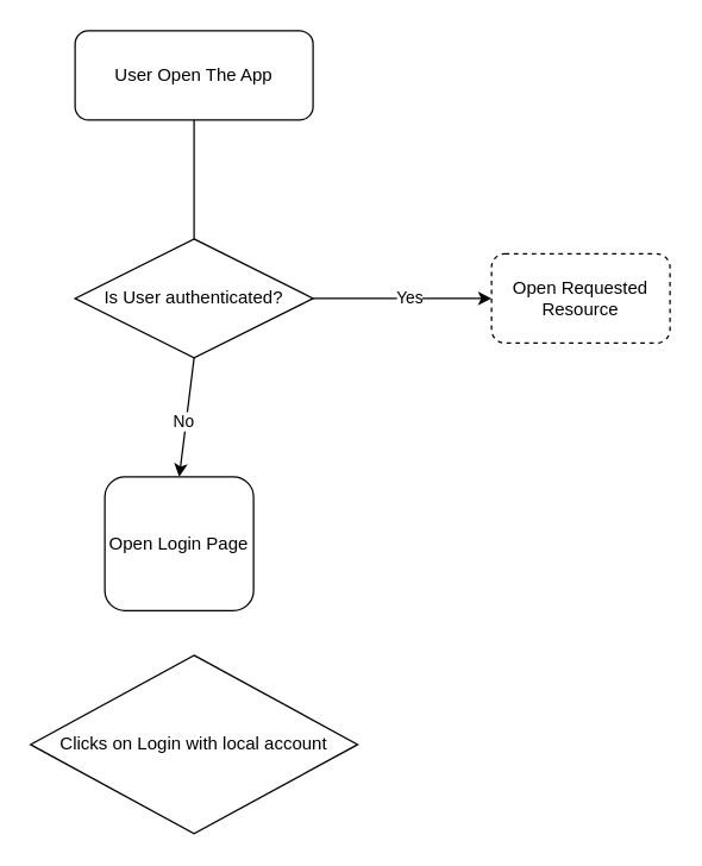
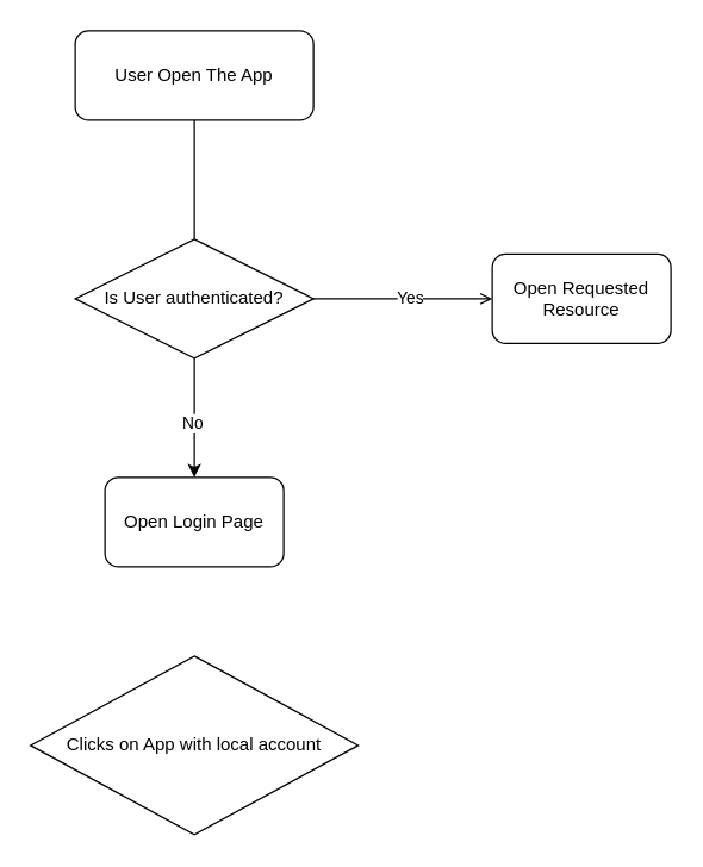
  <mxCell id="0" />
  <mxCell id="1" parent="0" />
  <mxCell id="2" value="User Open The App" style="rounded=1;whiteSpace=wrap;html=1;" vertex="1" parent="1"><mxGeometry x="50" y="20" width="160" height="60" as="geometry" /></mxCell>
  <mxCell id="3" value="" style="endArrow=none;html=1;rounded=0;entryX=0.5;entryY=1;entryDx=0;entryDy=0;exitX=0.5;exitY=0;exitDx=0;exitDy=0;" edge="1" parent="1" source="4" target="2"><mxGeometry width="50" height="50" relative="1" as="geometry"><mxPoint x="130" y="160" as="sourcePoint" /><mxPoint x="129" y="100" as="targetPoint" /></mxGeometry></mxCell>
  <mxCell id="4" value="Is User authenticated?" style="rhombus;whiteSpace=wrap;html=1;" vertex="1" parent="1"><mxGeometry x="50" y="160" width="160" height="80" as="geometry" /></mxCell>
- <mxCell id="5" value="" style="endArrow=classic;html=1;rounded=0;exitX=1;exitY=0.5;exitDx=0;exitDy=0;entryX=0;entryY=0.5;entryDx=0;entryDy=0;" edge="1" parent="1" source="4" target="7"><mxGeometry width="50" height="50" relative="1" as="geometry"><mxPoint x="320" y="200" as="sourcePoint" /><mxPoint x="330" y="200" as="targetPoint" /></mxGeometry></mxCell>
+ <mxCell id="5" value="" style="endArrow=open;html=1;rounded=0;exitX=1;exitY=0.5;exitDx=0;exitDy=0;entryX=0;entryY=0.5;entryDx=0;entryDy=0;" edge="1" parent="1" source="4" target="7"><mxGeometry width="50" height="50" relative="1" as="geometry"><mxPoint x="320" y="200" as="sourcePoint" /><mxPoint x="330" y="200" as="targetPoint" /></mxGeometry></mxCell>
  <mxCell id="6" value="Yes" style="edgeLabel;html=1;align=center;verticalAlign=middle;resizable=0;points=[];" vertex="1" connectable="0" parent="5"><mxGeometry x="0.063" y="1" relative="1" as="geometry"><mxPoint as="offset" /></mxGeometry></mxCell>
- <mxCell id="7" value="Open Requested Resource" style="rounded=1;whiteSpace=wrap;html=1;dashed=1;" vertex="1" parent="1"><mxGeometry x="330" y="170" width="120" height="60" as="geometry" /></mxCell>
+ <mxCell id="7" value="Open Requested Resource" style="rounded=1;whiteSpace=wrap;html=1;" vertex="1" parent="1"><mxGeometry x="330" y="170" width="120" height="60" as="geometry" /></mxCell>
  <mxCell id="8" value="" style="endArrow=classic;html=1;rounded=0;exitX=0.5;exitY=1;exitDx=0;exitDy=0;entryX=0.5;entryY=0;entryDx=0;entryDy=0;" edge="1" parent="1" source="4" target="10"><mxGeometry width="50" height="50" relative="1" as="geometry"><mxPoint x="80" y="330" as="sourcePoint" /><mxPoint x="130" y="320" as="targetPoint" /></mxGeometry></mxCell>
  <mxCell id="9" value="No" style="edgeLabel;html=1;align=center;verticalAlign=middle;resizable=0;points=[];" vertex="1" connectable="0" parent="8"><mxGeometry x="0.065" y="-2" relative="1" as="geometry"><mxPoint as="offset" /></mxGeometry></mxCell>
- <mxCell id="10" value="Open Login Page" style="rounded=1;whiteSpace=wrap;html=1;" vertex="1" parent="1"><mxGeometry x="70" y="320" width="100" height="90" as="geometry" /></mxCell>
- <mxCell id="11" value="Clicks on Login with local account" style="rhombus;whiteSpace=wrap;html=1;" vertex="1" parent="1"><mxGeometry x="20" y="440" width="220" height="120" as="geometry" /></mxCell>
+ <mxCell id="10" value="Open Login Page" style="rounded=1;whiteSpace=wrap;html=1;" vertex="1" parent="1"><mxGeometry x="70" y="320" width="120" height="60" as="geometry" /></mxCell>
+ <mxCell id="11" value="Clicks on App with local account" style="rhombus;whiteSpace=wrap;html=1;" vertex="1" parent="1"><mxGeometry x="20" y="440" width="220" height="120" as="geometry" /></mxCell>
